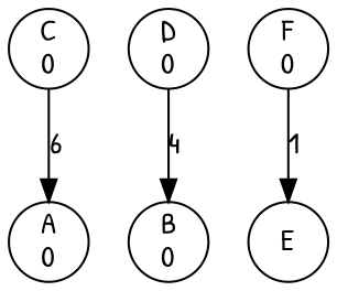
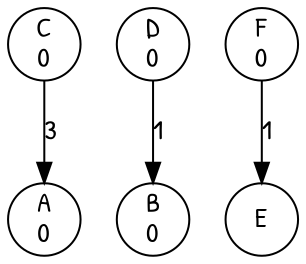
  digraph {
    fontname="Patrick Hand"
    node [fixedsize=true fontname="Patrick Hand" shape=circle]
    edge [fontname="Patrick Hand"]
    n1 [label="A\n0" width=0.5]
    n2 [label="B\n0" width=0.5]
    n3 [label="C\n0" width=0.5]
    n4 [label="D\n0" width=0.5]
    n5 [label="E\n" width=0.5]
    n6 [label="F\n0" width=0.5]
-   n3 -> n1 [label=6]
-   n4 -> n2 [label=4]
+   n3 -> n1 [label=3]
+   n4 -> n2 [label=1]
    n6 -> n5 [label=1]
  }
